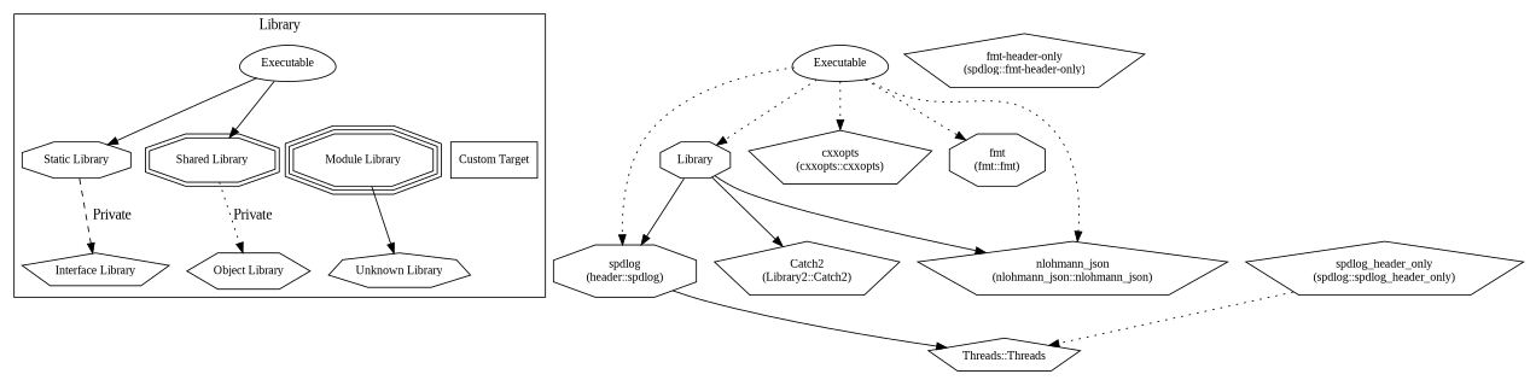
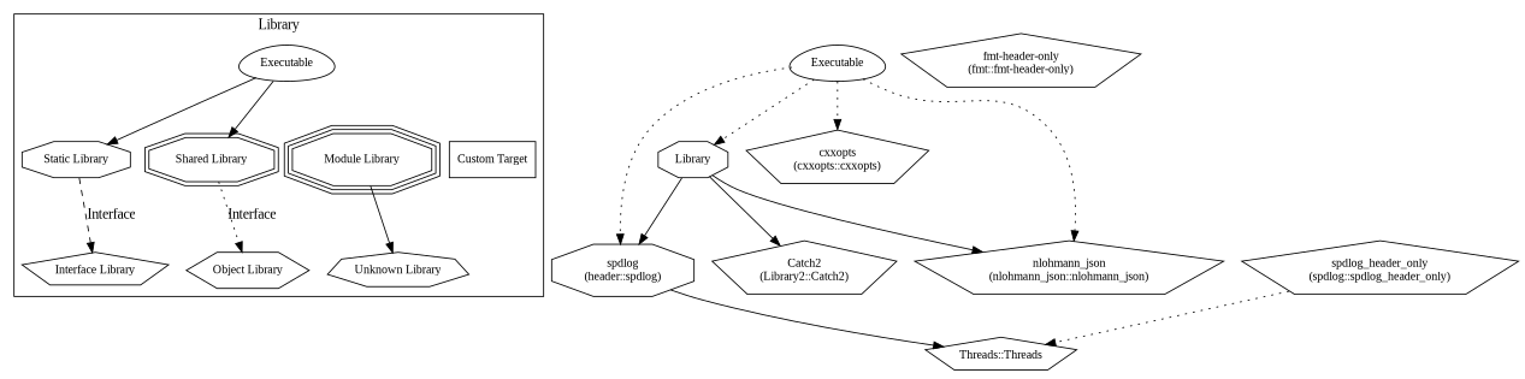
  digraph {
    fontname="Liberation Serif"
    node [fontname="Liberation Serif" fontsize=12 shape=pentagon]
    edge [fontname="Liberation Serif" style=dotted]
    n1 [label=Executable shape=egg]
    n2 [label="Static Library" shape=octagon]
    n3 [label="Shared Library" shape=doubleoctagon]
    n4 [label="Module Library" shape=tripleoctagon]
    n5 [label="Custom Target" shape=box]
    n6 [label="Interface Library"]
    n7 [label="Object Library" shape=hexagon]
    n8 [label="Unknown Library" shape=septagon]
    n9 [label="Catch2\n(Library2::Catch2)"]
    n10 [label=Executable shape=egg]
    n11 [label=Library shape=octagon]
    n12 [label="cxxopts\n(cxxopts::cxxopts)"]
-   n13 [label="fmt\n(fmt::fmt)" shape=octagon]
    n14 [label="nlohmann_json\n(nlohmann_json::nlohmann_json)"]
    n15 [label="spdlog\n(header::spdlog)" shape=octagon]
    n16 [label="Threads::Threads"]
-   n17 [label="fmt-header-only\n(spdlog::fmt-header-only)"]
+   n17 [label="fmt-header-only\n(fmt::fmt-header-only)"]
    n18 [label="spdlog_header_only\n(spdlog::spdlog_header_only)"]
    subgraph cluster_1 {
      color=black
      label=Library
      n1
      n2
      n3
      n4
      n5
      n6
      n7
      n8
    }
    n1 -> n2 [style=solid]
    n1 -> n3 [style=solid]
    n1 -> n4 [style=invis]
    n1 -> n5 [style=invis]
-   n2 -> n6 [label=Private style=dashed]
-   n3 -> n7 [label=Private]
+   n2 -> n6 [label=Interface style=dashed]
+   n3 -> n7 [label=Interface]
    n4 -> n8 [style=solid]
    n10 -> n11
    n10 -> n12
-   n10 -> n13
    n10 -> n14
    n10 -> n15
    n11 -> n9 [style=""]
    n11 -> n14 [style=""]
    n11 -> n15 [style=""]
    n15 -> n16 [style=""]
    n18 -> n16
  }
